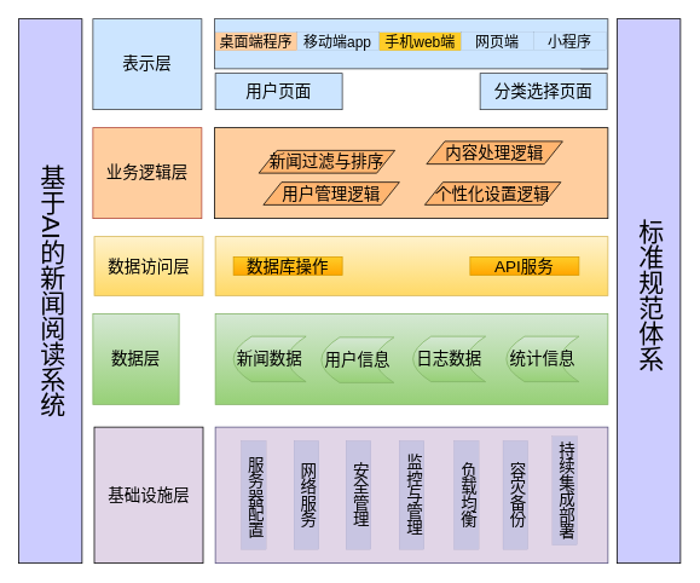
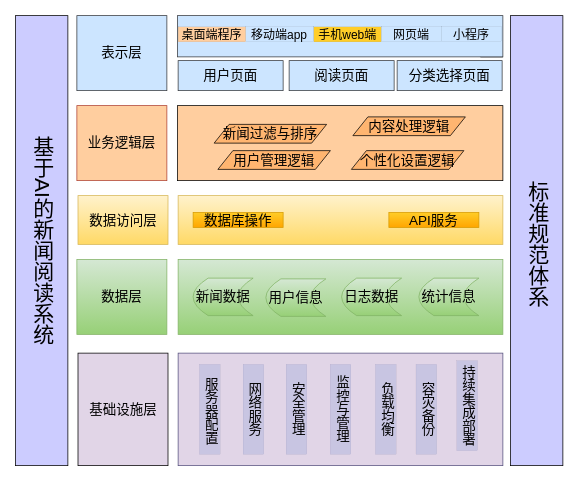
  <mxCell id="0" />
  <mxCell id="1" parent="0" />
  <mxCell id="2" value="基于AI的新闻阅读系统" style="rounded=0;whiteSpace=wrap;html=1;textDirection=vertical-lr;fontSize=28;fillColor=#CCCCFF;" vertex="1" parent="1"><mxGeometry x="20" y="20" width="70" height="600" as="geometry" /></mxCell>
  <mxCell id="3" value="表示层" style="rounded=0;whiteSpace=wrap;html=1;fontSize=18;fillColor=#cce5ff;strokeColor=#36393d;" vertex="1" parent="1"><mxGeometry x="102" y="20" width="120" height="100" as="geometry" /></mxCell>
  <mxCell id="4" value="业务逻辑层" style="rounded=0;whiteSpace=wrap;html=1;fontSize=18;fillColor=#FFCE9F;strokeColor=#ae4132;" vertex="1" parent="1"><mxGeometry x="102" y="140" width="120" height="100" as="geometry" /></mxCell>
  <mxCell id="5" value="数据访问层" style="rounded=0;whiteSpace=wrap;html=1;fontSize=18;fillColor=#fff2cc;gradientColor=#ffd966;strokeColor=#d6b656;" vertex="1" parent="1"><mxGeometry x="103.5" y="260" width="120" height="65" as="geometry" /></mxCell>
- <mxCell id="6" value="数据层" style="rounded=0;whiteSpace=wrap;html=1;fontSize=18;fillColor=#d5e8d4;gradientColor=#97d077;strokeColor=#82b366;" vertex="1" parent="1"><mxGeometry x="102" y="345" width="95" height="100" as="geometry" /></mxCell>
+ <mxCell id="6" value="数据层" style="rounded=0;whiteSpace=wrap;html=1;fontSize=18;fillColor=#d5e8d4;gradientColor=#97d077;strokeColor=#82b366;" vertex="1" parent="1"><mxGeometry x="102" y="345" width="120" height="100" as="geometry" /></mxCell>
  <mxCell id="7" value="基础设施层" style="rounded=0;whiteSpace=wrap;html=1;fontSize=18;fillColor=#E1D5E7;" vertex="1" parent="1"><mxGeometry x="103.5" y="470" width="120" height="150" as="geometry" /></mxCell>
  <mxCell id="8" value="&amp;nbsp;标准规范体系" style="rounded=0;whiteSpace=wrap;html=1;fontSize=28;textDirection=vertical-lr;fillColor=#CCCCFF;" vertex="1" parent="1"><mxGeometry x="680" y="20" width="70" height="600" as="geometry" /></mxCell>
  <mxCell id="9" style="edgeStyle=orthogonalEdgeStyle;rounded=0;orthogonalLoop=1;jettySize=auto;html=1;exitX=1;exitY=1;exitDx=0;exitDy=0;fontSize=18;" edge="1" parent="1" source="10"><mxGeometry relative="1" as="geometry"><mxPoint x="640" y="60" as="targetPoint" /></mxGeometry></mxCell>
  <mxCell id="10" value="" style="rounded=0;whiteSpace=wrap;html=1;fontSize=18;fillColor=#cce5ff;strokeColor=#36393d;" vertex="1" parent="1"><mxGeometry x="236" y="20" width="434" height="55" as="geometry" /></mxCell>
  <mxCell id="11" value="移动端app" style="rounded=0;whiteSpace=wrap;html=1;fontSize=16;fillColor=#cce5ff;strokeColor=#36393d;strokeWidth=0;" vertex="1" parent="1"><mxGeometry x="327" y="35" width="90" height="20" as="geometry" /></mxCell>
  <mxCell id="12" value="手机web端" style="rounded=0;whiteSpace=wrap;html=1;fontSize=16;fillColor=#ffcd28;strokeColor=#36393d;strokeWidth=0;" vertex="1" parent="1"><mxGeometry x="418" y="35" width="90" height="20" as="geometry" /></mxCell>
  <mxCell id="13" value="网页端" style="rounded=0;whiteSpace=wrap;html=1;fontSize=16;fillColor=#cce5ff;strokeColor=#36393d;strokeWidth=0;" vertex="1" parent="1"><mxGeometry x="508" y="35" width="80" height="20" as="geometry" /></mxCell>
  <mxCell id="14" value="小程序" style="rounded=0;whiteSpace=wrap;html=1;fontSize=16;strokeWidth=0;fillColor=#cce5ff;strokeColor=#36393d;" vertex="1" parent="1"><mxGeometry x="588" y="35" width="80" height="20" as="geometry" /></mxCell>
  <mxCell id="15" value="桌面端程序" style="rounded=0;whiteSpace=wrap;html=1;fontSize=16;fillColor=#ffce9f;strokeColor=#36393d;strokeWidth=0;" vertex="1" parent="1"><mxGeometry x="237" y="35" width="90" height="20" as="geometry" /></mxCell>
  <mxCell id="16" value="用户页面" style="rounded=0;whiteSpace=wrap;html=1;fontSize=18;fillColor=#cce5ff;strokeColor=#36393d;" vertex="1" parent="1"><mxGeometry x="237" y="80" width="140" height="40" as="geometry" /></mxCell>
+ <mxCell id="17" value="阅读页面" style="rounded=0;whiteSpace=wrap;html=1;fontSize=18;fillColor=#cce5ff;strokeColor=#36393d;" vertex="1" parent="1"><mxGeometry x="385" y="80" width="140" height="40" as="geometry" /></mxCell>
  <mxCell id="18" value="分类选择页面" style="rounded=0;whiteSpace=wrap;html=1;fontSize=18;fillColor=#cce5ff;strokeColor=#36393d;" vertex="1" parent="1"><mxGeometry x="529" y="80" width="140" height="40" as="geometry" /></mxCell>
  <mxCell id="19" value="" style="rounded=0;whiteSpace=wrap;html=1;fontSize=18;fillColor=#FFCE9F;" vertex="1" parent="1"><mxGeometry x="236" y="140" width="434" height="100" as="geometry" /></mxCell>
  <mxCell id="20" value="" style="rounded=0;whiteSpace=wrap;html=1;fontSize=18;fillColor=#fff2cc;gradientColor=#ffd966;strokeColor=#d6b656;" vertex="1" parent="1"><mxGeometry x="237" y="260" width="433" height="65" as="geometry" /></mxCell>
  <mxCell id="21" value="" style="rounded=0;whiteSpace=wrap;html=1;fontSize=18;fillColor=#d5e8d4;gradientColor=#97d077;strokeColor=#82b366;" vertex="1" parent="1"><mxGeometry x="237" y="345" width="433" height="100" as="geometry" /></mxCell>
  <mxCell id="22" value="" style="group" vertex="1" connectable="0" parent="1"><mxGeometry x="237" y="470" width="433" height="110" as="geometry" /></mxCell>
  <mxCell id="23" value="" style="rounded=0;whiteSpace=wrap;html=1;fillColor=#E1D5E7;strokeColor=#56517e;fontSize=18;" vertex="1" parent="22"><mxGeometry width="433" height="150" as="geometry" /></mxCell>
  <mxCell id="24" value="&amp;nbsp;服务器配置" style="rounded=0;whiteSpace=wrap;html=1;textDirection=vertical-lr;fillColor=#c8c5e2;strokeColor=#56517e;strokeWidth=0;fontSize=18;" vertex="1" parent="22"><mxGeometry x="28.416" y="15" width="27.604" height="120" as="geometry" /></mxCell>
  <mxCell id="25" value="网络服务" style="rounded=0;whiteSpace=wrap;html=1;textDirection=vertical-lr;fillColor=#c8c5e2;strokeColor=#56517e;strokeWidth=0;fontSize=18;" vertex="1" parent="22"><mxGeometry x="86.6" y="15" width="27.604" height="120" as="geometry" /></mxCell>
  <mxCell id="26" value="安全管理" style="rounded=0;whiteSpace=wrap;html=1;textDirection=vertical-lr;fillColor=#c8c5e2;strokeColor=#56517e;strokeWidth=0;fontSize=18;" vertex="1" parent="22"><mxGeometry x="143.972" y="15" width="27.604" height="120" as="geometry" /></mxCell>
  <mxCell id="27" value="监控与管理" style="rounded=0;whiteSpace=wrap;html=1;textDirection=vertical-lr;fillColor=#c8c5e2;strokeColor=#56517e;strokeWidth=0;fontSize=18;" vertex="1" parent="22"><mxGeometry x="202.698" y="15" width="27.604" height="120" as="geometry" /></mxCell>
  <mxCell id="28" value="负载均衡" style="rounded=0;whiteSpace=wrap;html=1;textDirection=vertical-lr;fillColor=#c8c5e2;strokeColor=#56517e;strokeWidth=0;fontSize=18;" vertex="1" parent="22"><mxGeometry x="263.048" y="15" width="27.604" height="120" as="geometry" /></mxCell>
  <mxCell id="29" value="容灾备份" style="rounded=0;whiteSpace=wrap;html=1;textDirection=vertical-lr;fillColor=#c8c5e2;strokeColor=#56517e;strokeWidth=0;fontSize=18;" vertex="1" parent="22"><mxGeometry x="317.173" y="15" width="27.604" height="120" as="geometry" /></mxCell>
  <mxCell id="30" value="持续集成部署" style="rounded=0;whiteSpace=wrap;html=1;textDirection=vertical-lr;fillColor=#c8c5e2;strokeColor=#56517e;strokeWidth=0;fontSize=18;" vertex="1" parent="22"><mxGeometry x="371.568" y="10" width="27.604" height="120" as="geometry" /></mxCell>
  <mxCell id="31" value="新闻数据" style="shape=dataStorage;whiteSpace=wrap;html=1;fixedSize=1;fontSize=18;fillColor=#d5e8d4;gradientColor=#97d077;strokeColor=#82b366;" vertex="1" parent="1"><mxGeometry x="257" y="370" width="80" height="50" as="geometry" /></mxCell>
  <mxCell id="32" value="用户信息" style="shape=dataStorage;whiteSpace=wrap;html=1;fixedSize=1;fontSize=18;fillColor=#d5e8d4;gradientColor=#97d077;strokeColor=#82b366;" vertex="1" parent="1"><mxGeometry x="354" y="371" width="80" height="50" as="geometry" /></mxCell>
  <mxCell id="33" value="日志数据" style="shape=dataStorage;whiteSpace=wrap;html=1;fixedSize=1;fontSize=18;fillColor=#d5e8d4;gradientColor=#97d077;strokeColor=#82b366;" vertex="1" parent="1"><mxGeometry x="455" y="370" width="80" height="50" as="geometry" /></mxCell>
  <mxCell id="34" value="统计信息" style="shape=dataStorage;whiteSpace=wrap;html=1;fixedSize=1;fontSize=18;fillColor=#d5e8d4;gradientColor=#97d077;strokeColor=#82b366;" vertex="1" parent="1"><mxGeometry x="558" y="370" width="80" height="50" as="geometry" /></mxCell>
  <mxCell id="35" value="数据库操作" style="rounded=0;whiteSpace=wrap;html=1;fontSize=18;fillColor=#ffcd28;gradientColor=#ffa500;strokeColor=#d79b00;" vertex="1" parent="1"><mxGeometry x="257" y="282.5" width="120" height="20" as="geometry" /></mxCell>
  <mxCell id="36" value="API服务" style="rounded=0;whiteSpace=wrap;html=1;fontSize=18;fillColor=#ffcd28;gradientColor=#ffa500;strokeColor=#d79b00;" vertex="1" parent="1"><mxGeometry x="518" y="282.5" width="120" height="20" as="geometry" /></mxCell>
  <mxCell id="37" value="新闻过滤与排序" style="shape=parallelogram;perimeter=parallelogramPerimeter;whiteSpace=wrap;html=1;fixedSize=1;fontSize=18;fillColor=#FFB570;" vertex="1" parent="1"><mxGeometry x="285" y="165" width="150" height="25" as="geometry" /></mxCell>
  <mxCell id="38" value="内容处理逻辑" style="shape=parallelogram;perimeter=parallelogramPerimeter;whiteSpace=wrap;html=1;fixedSize=1;fontSize=18;fillColor=#FFB570;" vertex="1" parent="1"><mxGeometry x="470" y="155" width="150" height="25" as="geometry" /></mxCell>
  <mxCell id="39" value="用户管理逻辑" style="shape=parallelogram;perimeter=parallelogramPerimeter;whiteSpace=wrap;html=1;fixedSize=1;fontSize=18;fillColor=#FFB570;" vertex="1" parent="1"><mxGeometry x="290" y="200" width="150" height="25" as="geometry" /></mxCell>
  <mxCell id="40" value="个性化设置逻辑" style="shape=parallelogram;perimeter=parallelogramPerimeter;whiteSpace=wrap;html=1;fixedSize=1;fontSize=18;fillColor=#FFB570;" vertex="1" parent="1"><mxGeometry x="468" y="200" width="150" height="25" as="geometry" /></mxCell>
